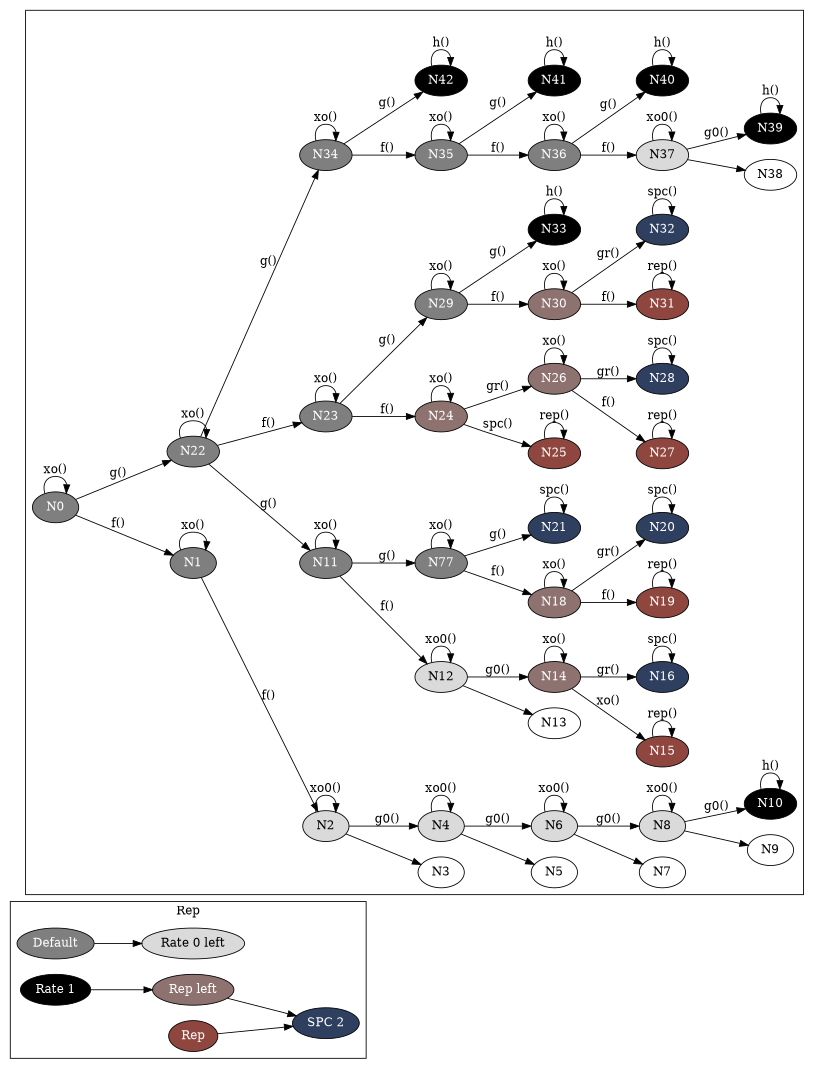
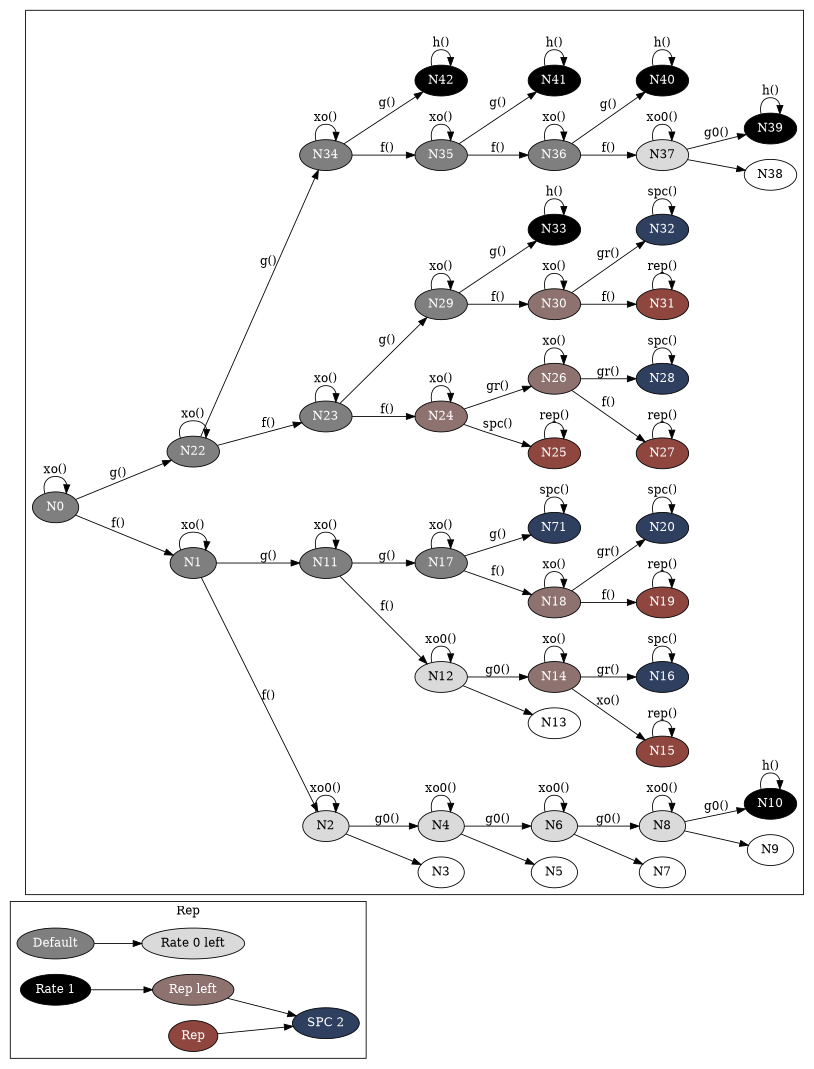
  digraph {
    rankdir=LR
    node [fillcolor="#7F7F7F" fontcolor="#FFFFFF" style=filled]
    Default
    "Rate 0 left" [fillcolor="#dadada" fontcolor="#000000"]
    "Rate 1" [fillcolor="#000000"]
    "Rep left" [fillcolor="#8e726f"]
    Rep [fillcolor="#8F463F"]
    "SPC 2" [fillcolor="#2F3F60"]
    N0
    N1
    N22
    N2 [fillcolor="#dadada" fontcolor="#000000"]
    N11
    N3 [fillcolor="#FFFFFF" fontcolor="#000000"]
    N4 [fillcolor="#dadada" fontcolor="#000000"]
    N5 [fillcolor="#FFFFFF" fontcolor="#000000"]
    N6 [fillcolor="#dadada" fontcolor="#000000"]
    N7 [fillcolor="#FFFFFF" fontcolor="#000000"]
    N8 [fillcolor="#dadada" fontcolor="#000000"]
    N9 [fillcolor="#FFFFFF" fontcolor="#000000"]
    N10 [fillcolor="#000000"]
    N12 [fillcolor="#dadada" fontcolor="#000000"]
-   N17 [label=N77]
+   N17
    N13 [fillcolor="#FFFFFF" fontcolor="#000000"]
    N14 [fillcolor="#8e726f"]
    N15 [fillcolor="#8F463F"]
    N16 [fillcolor="#2F3F60"]
    N18 [fillcolor="#8e726f"]
-   N21 [fillcolor="#2F3F60"]
+   N21 [fillcolor="#2F3F60" label=N71]
    N19 [fillcolor="#8F463F"]
    N20 [fillcolor="#2F3F60"]
    N23
    N34
    N24 [fillcolor="#8e726f"]
    N29
    N25 [fillcolor="#8F463F"]
    N26 [fillcolor="#8e726f"]
    N27 [fillcolor="#8F463F"]
    N28 [fillcolor="#2F3F60"]
    N30 [fillcolor="#8e726f"]
    N33 [fillcolor="#000000"]
    N31 [fillcolor="#8F463F"]
    N32 [fillcolor="#2F3F60"]
    N35
    N42 [fillcolor="#000000"]
    N36
    N41 [fillcolor="#000000"]
    N37 [fillcolor="#dadada" fontcolor="#000000"]
    N40 [fillcolor="#000000"]
    N38 [fillcolor="#FFFFFF" fontcolor="#000000"]
    N39 [fillcolor="#000000"]
    subgraph cluster_1 {
      label=Rep
      rank=same
      Default
      "Rate 0 left"
      "Rate 1"
      "Rep left"
      Rep
      "SPC 2"
    }
    subgraph cluster_2 {
      label=" "
      N0
      N1
      N22
      N2
      N11
      N3
      N4
      N5
      N6
      N7
      N8
      N9
      N10
      N12
      N17
      N13
      N14
      N15
      N16
      N18
      N21
      N19
      N20
      N23
      N34
      N24
      N29
      N25
      N26
      N27
      N28
      N30
      N33
      N31
      N32
      N35
      N42
      N36
      N41
      N37
      N40
      N38
      N39
    }
    Default -> "Rate 0 left"
    "Rate 1" -> "Rep left"
    "Rep left" -> "SPC 2"
    Rep -> "SPC 2"
    N0 -> N0 [label="xo()"]
    N0 -> N1 [label="f()"]
    N0 -> N22 [label="g()"]
    N1 -> N1 [label="xo()"]
    N1 -> N2 [label="f()"]
-   N22 -> N11 [label="g()"]
+   N1 -> N11 [label="g()"]
    N22 -> N22 [label="xo()"]
    N22 -> N23 [label="f()"]
    N22 -> N34 [label="g()"]
    N2 -> N2 [label="xo0()"]
    N2 -> N3
    N2 -> N4 [label="g0()"]
    N11 -> N11 [label="xo()"]
    N11 -> N12 [label="f()"]
    N11 -> N17 [label="g()"]
    N4 -> N4 [label="xo0()"]
    N4 -> N5
    N4 -> N6 [label="g0()"]
    N6 -> N6 [label="xo0()"]
    N6 -> N7
    N6 -> N8 [label="g0()"]
    N8 -> N8 [label="xo0()"]
    N8 -> N9
    N8 -> N10 [label="g0()"]
    N10 -> N10 [label="h()"]
    N12 -> N12 [label="xo0()"]
    N12 -> N13
    N12 -> N14 [label="g0()"]
    N17 -> N17 [label="xo()"]
    N17 -> N18 [label="f()"]
    N17 -> N21 [label="g()"]
    N14 -> N14 [label="xo()"]
    N14 -> N15 [label="xo()"]
    N14 -> N16 [label="gr()"]
    N15 -> N15 [label="rep()"]
    N16 -> N16 [label="spc()"]
    N18 -> N18 [label="xo()"]
    N18 -> N19 [label="f()"]
    N18 -> N20 [label="gr()"]
    N21 -> N21 [label="spc()"]
    N19 -> N19 [label="rep()"]
    N20 -> N20 [label="spc()"]
    N23 -> N23 [label="xo()"]
    N23 -> N24 [label="f()"]
    N23 -> N29 [label="g()"]
    N34 -> N34 [label="xo()"]
    N34 -> N35 [label="f()"]
    N34 -> N42 [label="g()"]
    N24 -> N24 [label="xo()"]
    N24 -> N25 [label="spc()"]
    N24 -> N26 [label="gr()"]
    N29 -> N29 [label="xo()"]
    N29 -> N30 [label="f()"]
    N29 -> N33 [label="g()"]
    N25 -> N25 [label="rep()"]
    N26 -> N26 [label="xo()"]
    N26 -> N27 [label="f()"]
    N26 -> N28 [label="gr()"]
    N27 -> N27 [label="rep()"]
    N28 -> N28 [label="spc()"]
    N30 -> N30 [label="xo()"]
    N30 -> N31 [label="f()"]
    N30 -> N32 [label="gr()"]
    N33 -> N33 [label="h()"]
    N31 -> N31 [label="rep()"]
    N32 -> N32 [label="spc()"]
    N35 -> N35 [label="xo()"]
    N35 -> N36 [label="f()"]
    N35 -> N41 [label="g()"]
    N42 -> N42 [label="h()"]
    N36 -> N36 [label="xo()"]
    N36 -> N37 [label="f()"]
    N36 -> N40 [label="g()"]
    N41 -> N41 [label="h()"]
    N37 -> N37 [label="xo0()"]
    N37 -> N38
    N37 -> N39 [label="g0()"]
    N40 -> N40 [label="h()"]
    N39 -> N39 [label="h()"]
  }
